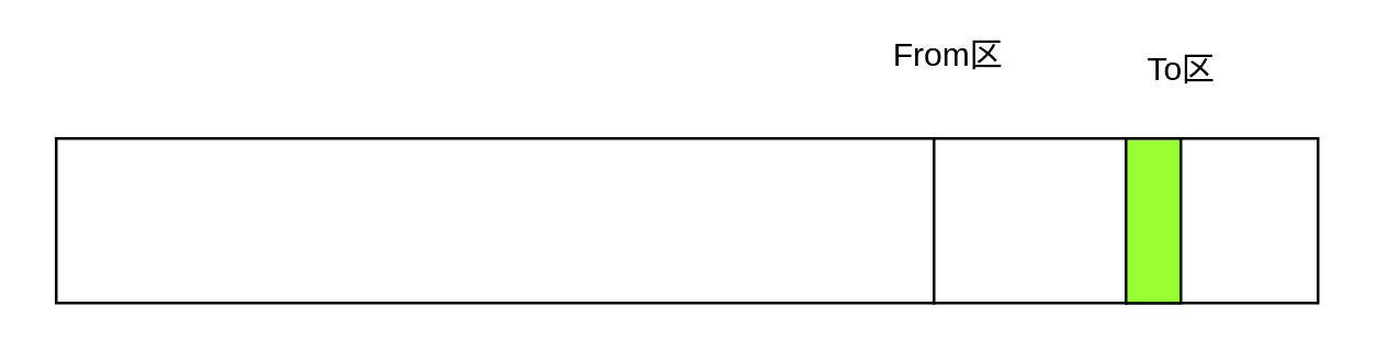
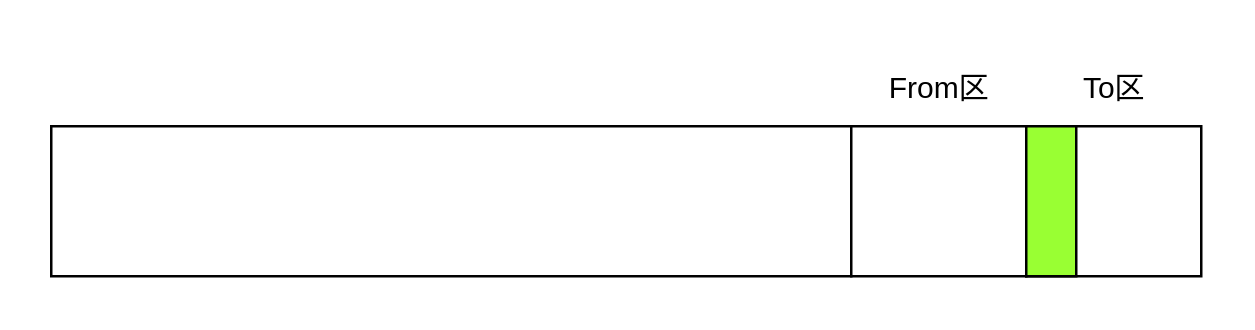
  <mxCell id="0" />
  <mxCell id="1" parent="0" />
  <mxCell id="2" value="" style="rounded=0;whiteSpace=wrap;html=1;fillColor=#FFFFFF;strokeColor=#000000;" parent="1" vertex="1"><mxGeometry x="20" y="50" width="320" height="60" as="geometry" /></mxCell>
  <mxCell id="3" value="" style="rounded=0;whiteSpace=wrap;html=1;fillColor=#FFFFFF;strokeColor=#000000;" parent="1" vertex="1"><mxGeometry x="340" y="50" width="70" height="60" as="geometry" /></mxCell>
- <mxCell id="4" value="From区" style="text;html=1;strokeColor=none;fillColor=none;align=center;verticalAlign=middle;whiteSpace=wrap;rounded=0;fontColor=#000000;" parent="1" vertex="1"><mxGeometry x="322.5" y="5" width="45" height="30" as="geometry" /></mxCell>
+ <mxCell id="4" value="From区" style="text;html=1;strokeColor=none;fillColor=none;align=center;verticalAlign=middle;whiteSpace=wrap;rounded=0;fontColor=#000000;" parent="1" vertex="1"><mxGeometry x="352.5" y="20" width="45" height="30" as="geometry" /></mxCell>
  <mxCell id="5" value="" style="rounded=0;whiteSpace=wrap;html=1;fillColor=#FFFFFF;strokeColor=#000000;" parent="1" vertex="1"><mxGeometry x="410" y="50" width="70" height="60" as="geometry" /></mxCell>
- <mxCell id="6" value="To区" style="text;html=1;strokeColor=none;fillColor=none;align=center;verticalAlign=middle;whiteSpace=wrap;rounded=0;fontColor=#000000;" parent="1" vertex="1"><mxGeometry x="407.5" y="10" width="45" height="30" as="geometry" /></mxCell>
+ <mxCell id="6" value="To区" style="text;html=1;strokeColor=none;fillColor=none;align=center;verticalAlign=middle;whiteSpace=wrap;rounded=0;fontColor=#000000;" parent="1" vertex="1"><mxGeometry x="422.5" y="20" width="45" height="30" as="geometry" /></mxCell>
  <mxCell id="7" value="" style="rounded=0;whiteSpace=wrap;html=1;fillColor=#99FF33;strokeColor=#000000;" vertex="1" parent="1"><mxGeometry x="410" y="50" width="20" height="60" as="geometry" /></mxCell>
